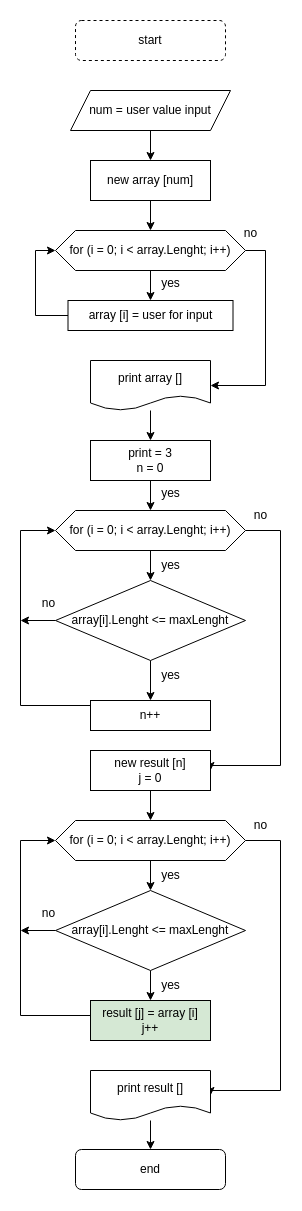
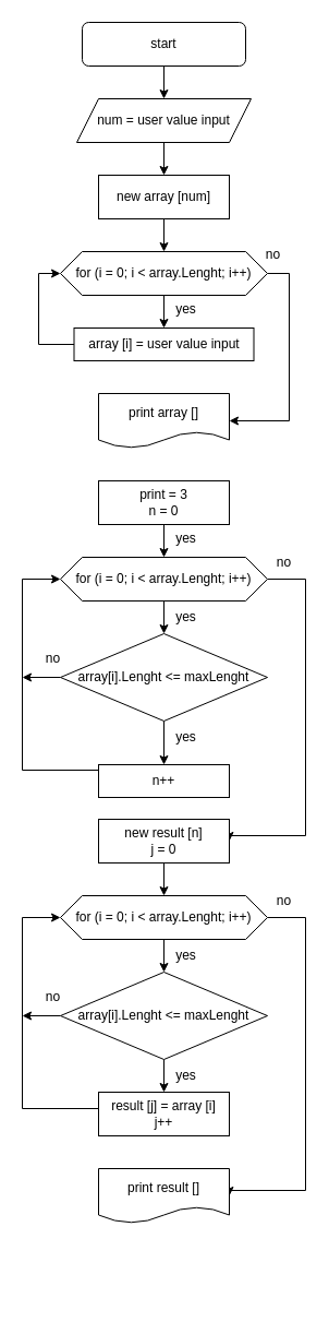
  <mxCell id="0" />
  <mxCell id="1" parent="0" />
- <mxCell id="3" value="start" style="rounded=1;whiteSpace=wrap;html=1;fontSize=12;glass=0;strokeWidth=1;shadow=0;dashed=1;" parent="1" vertex="1"><mxGeometry x="75" width="150" height="40" as="geometry" y="20" /></mxCell>
+ <mxCell id="2" style="edgeStyle=orthogonalEdgeStyle;rounded=0;orthogonalLoop=1;jettySize=auto;html=1;exitX=0.5;exitY=1;exitDx=0;exitDy=0;entryX=0.5;entryY=0;entryDx=0;entryDy=0;" edge="1" parent="1" source="3" target="5"><mxGeometry relative="1" as="geometry" /></mxCell>
+ <mxCell id="3" value="start" style="rounded=1;whiteSpace=wrap;html=1;fontSize=12;glass=0;strokeWidth=1;shadow=0;" parent="1" vertex="1"><mxGeometry x="75" width="150" height="40" as="geometry" y="20" /></mxCell>
  <mxCell id="4" style="edgeStyle=orthogonalEdgeStyle;rounded=0;orthogonalLoop=1;jettySize=auto;html=1;exitX=0.5;exitY=1;exitDx=0;exitDy=0;entryX=0.5;entryY=0;entryDx=0;entryDy=0;" edge="1" parent="1" source="5" target="7"><mxGeometry relative="1" as="geometry" /></mxCell>
  <mxCell id="5" value="num = user value input" style="shape=parallelogram;perimeter=parallelogramPerimeter;whiteSpace=wrap;html=1;fixedSize=1;" vertex="1" parent="1"><mxGeometry x="70" y="90" width="160" height="40" as="geometry" /></mxCell>
  <mxCell id="6" style="edgeStyle=orthogonalEdgeStyle;rounded=0;orthogonalLoop=1;jettySize=auto;html=1;exitX=0.5;exitY=1;exitDx=0;exitDy=0;entryX=0.5;entryY=0;entryDx=0;entryDy=0;" edge="1" parent="1" source="7" target="10"><mxGeometry relative="1" as="geometry" /></mxCell>
  <mxCell id="7" value="new array [num]" style="rounded=0;whiteSpace=wrap;html=1;" vertex="1" parent="1"><mxGeometry x="90" y="160" width="120" height="40" as="geometry" /></mxCell>
  <mxCell id="8" style="edgeStyle=orthogonalEdgeStyle;rounded=0;orthogonalLoop=1;jettySize=auto;html=1;exitX=0.5;exitY=1;exitDx=0;exitDy=0;entryX=0.5;entryY=0;entryDx=0;entryDy=0;" edge="1" parent="1" source="10" target="12"><mxGeometry relative="1" as="geometry" /></mxCell>
  <mxCell id="9" style="edgeStyle=orthogonalEdgeStyle;rounded=0;orthogonalLoop=1;jettySize=auto;html=1;exitX=1;exitY=0.5;exitDx=0;exitDy=0;entryX=1;entryY=0.5;entryDx=0;entryDy=0;" edge="1" parent="1" source="10" target="14"><mxGeometry relative="1" as="geometry" /></mxCell>
  <mxCell id="10" value="for (i = 0; i &amp;lt; array.Lenght; i++)" style="shape=hexagon;perimeter=hexagonPerimeter2;whiteSpace=wrap;html=1;fixedSize=1;" vertex="1" parent="1"><mxGeometry x="55" y="230" width="190" height="40" as="geometry" /></mxCell>
  <mxCell id="11" style="edgeStyle=orthogonalEdgeStyle;rounded=0;orthogonalLoop=1;jettySize=auto;html=1;exitX=0;exitY=0.5;exitDx=0;exitDy=0;entryX=0;entryY=0.5;entryDx=0;entryDy=0;" edge="1" parent="1" source="12" target="10"><mxGeometry relative="1" as="geometry" /></mxCell>
- <mxCell id="12" value="array [i] = user for input" style="rounded=0;whiteSpace=wrap;html=1;" vertex="1" parent="1"><mxGeometry x="67.5" y="300" width="165" height="30" as="geometry" /></mxCell>
- <mxCell id="13" value="" style="edgeStyle=orthogonalEdgeStyle;rounded=0;orthogonalLoop=1;jettySize=auto;html=1;" edge="1" parent="1" source="14" target="16"><mxGeometry relative="1" as="geometry" /></mxCell>
+ <mxCell id="12" value="array [i] = user value input" style="rounded=0;whiteSpace=wrap;html=1;" vertex="1" parent="1"><mxGeometry x="67.5" y="300" width="165" height="30" as="geometry" /></mxCell>
  <mxCell id="14" value="print array []" style="shape=document;whiteSpace=wrap;html=1;boundedLbl=1;" vertex="1" parent="1"><mxGeometry x="90" y="360" width="120" height="50" as="geometry" /></mxCell>
  <mxCell id="15" style="edgeStyle=orthogonalEdgeStyle;rounded=0;orthogonalLoop=1;jettySize=auto;html=1;exitX=0.5;exitY=1;exitDx=0;exitDy=0;entryX=0.5;entryY=0;entryDx=0;entryDy=0;" edge="1" parent="1" source="16" target="21"><mxGeometry relative="1" as="geometry" /></mxCell>
  <mxCell id="16" value="print = 3&lt;br&gt;n = 0" style="rounded=0;whiteSpace=wrap;html=1;" vertex="1" parent="1"><mxGeometry x="90" y="440" width="120" height="40" as="geometry" /></mxCell>
  <mxCell id="17" value="yes" style="text;html=1;align=center;verticalAlign=middle;resizable=0;points=[];autosize=1;strokeColor=none;fillColor=none;" vertex="1" parent="1"><mxGeometry x="150" y="268" width="40" height="30" as="geometry" /></mxCell>
  <mxCell id="18" value="no" style="text;html=1;align=center;verticalAlign=middle;resizable=0;points=[];autosize=1;strokeColor=none;fillColor=none;" vertex="1" parent="1"><mxGeometry x="230" y="218" width="40" height="30" as="geometry" /></mxCell>
  <mxCell id="19" style="edgeStyle=orthogonalEdgeStyle;rounded=0;orthogonalLoop=1;jettySize=auto;html=1;exitX=0.5;exitY=1;exitDx=0;exitDy=0;entryX=0.5;entryY=0;entryDx=0;entryDy=0;" edge="1" parent="1" source="21" target="25"><mxGeometry relative="1" as="geometry" /></mxCell>
  <mxCell id="20" style="edgeStyle=orthogonalEdgeStyle;rounded=0;orthogonalLoop=1;jettySize=auto;html=1;exitX=1;exitY=0.5;exitDx=0;exitDy=0;entryX=1;entryY=0.5;entryDx=0;entryDy=0;" edge="1" parent="1" source="21" target="32"><mxGeometry relative="1" as="geometry"><Array as="points"><mxPoint x="280" y="530" /><mxPoint x="280" y="765" /></Array></mxGeometry></mxCell>
  <mxCell id="21" value="for (i = 0; i &amp;lt; array.Lenght; i++)" style="shape=hexagon;perimeter=hexagonPerimeter2;whiteSpace=wrap;html=1;fixedSize=1;" vertex="1" parent="1"><mxGeometry x="55" y="510" width="190" height="40" as="geometry" /></mxCell>
  <mxCell id="22" value="yes" style="text;html=1;align=center;verticalAlign=middle;resizable=0;points=[];autosize=1;strokeColor=none;fillColor=none;" vertex="1" parent="1"><mxGeometry x="150" y="478" width="40" height="30" as="geometry" /></mxCell>
  <mxCell id="23" style="edgeStyle=orthogonalEdgeStyle;rounded=0;orthogonalLoop=1;jettySize=auto;html=1;exitX=0.5;exitY=1;exitDx=0;exitDy=0;entryX=0.5;entryY=0;entryDx=0;entryDy=0;" edge="1" parent="1" source="25" target="27"><mxGeometry relative="1" as="geometry" /></mxCell>
  <mxCell id="24" style="edgeStyle=orthogonalEdgeStyle;rounded=0;orthogonalLoop=1;jettySize=auto;html=1;exitX=0;exitY=0.5;exitDx=0;exitDy=0;" edge="1" parent="1" source="25"><mxGeometry relative="1" as="geometry"><mxPoint x="20" y="620" as="targetPoint" /></mxGeometry></mxCell>
  <mxCell id="25" value="array[i].Lenght &amp;lt;= maxLenght" style="rhombus;whiteSpace=wrap;html=1;" vertex="1" parent="1"><mxGeometry x="55" y="580" width="190" height="80" as="geometry" /></mxCell>
  <mxCell id="26" style="edgeStyle=orthogonalEdgeStyle;rounded=0;orthogonalLoop=1;jettySize=auto;html=1;exitX=0;exitY=0.5;exitDx=0;exitDy=0;entryX=0;entryY=0.5;entryDx=0;entryDy=0;" edge="1" parent="1" source="27" target="21"><mxGeometry relative="1" as="geometry"><Array as="points"><mxPoint x="20" y="705" /><mxPoint x="20" y="530" /></Array></mxGeometry></mxCell>
  <mxCell id="27" value="n++" style="rounded=0;whiteSpace=wrap;html=1;" vertex="1" parent="1"><mxGeometry x="90" y="700" width="120" height="30" as="geometry" /></mxCell>
  <mxCell id="28" value="yes" style="text;html=1;align=center;verticalAlign=middle;resizable=0;points=[];autosize=1;strokeColor=none;fillColor=none;" vertex="1" parent="1"><mxGeometry x="150" y="660" width="40" height="30" as="geometry" /></mxCell>
  <mxCell id="29" value="yes" style="text;html=1;align=center;verticalAlign=middle;resizable=0;points=[];autosize=1;strokeColor=none;fillColor=none;" vertex="1" parent="1"><mxGeometry x="150" y="550" width="40" height="30" as="geometry" /></mxCell>
  <mxCell id="30" value="no" style="text;html=1;align=center;verticalAlign=middle;resizable=0;points=[];autosize=1;strokeColor=none;fillColor=none;" vertex="1" parent="1"><mxGeometry x="27.5" y="588" width="40" height="30" as="geometry" /></mxCell>
  <mxCell id="31" style="edgeStyle=orthogonalEdgeStyle;rounded=0;orthogonalLoop=1;jettySize=auto;html=1;exitX=0.5;exitY=1;exitDx=0;exitDy=0;entryX=0.5;entryY=0;entryDx=0;entryDy=0;" edge="1" parent="1" source="32" target="36"><mxGeometry relative="1" as="geometry" /></mxCell>
  <mxCell id="32" value="new result [n]&lt;br&gt;j = 0" style="rounded=0;whiteSpace=wrap;html=1;" vertex="1" parent="1"><mxGeometry x="90" y="750" width="120" height="40" as="geometry" /></mxCell>
  <mxCell id="33" value="no" style="text;html=1;align=center;verticalAlign=middle;resizable=0;points=[];autosize=1;strokeColor=none;fillColor=none;" vertex="1" parent="1"><mxGeometry x="240" y="500" width="40" height="30" as="geometry" /></mxCell>
  <mxCell id="34" style="edgeStyle=orthogonalEdgeStyle;rounded=0;orthogonalLoop=1;jettySize=auto;html=1;exitX=0.5;exitY=1;exitDx=0;exitDy=0;entryX=0.5;entryY=0;entryDx=0;entryDy=0;" edge="1" parent="1" source="36" target="39"><mxGeometry relative="1" as="geometry" /></mxCell>
  <mxCell id="35" style="edgeStyle=orthogonalEdgeStyle;rounded=0;orthogonalLoop=1;jettySize=auto;html=1;exitX=1;exitY=0.5;exitDx=0;exitDy=0;entryX=1;entryY=0.5;entryDx=0;entryDy=0;" edge="1" parent="1" source="36" target="47"><mxGeometry relative="1" as="geometry"><Array as="points"><mxPoint x="280" y="840" /><mxPoint x="280" y="1090" /><mxPoint x="210" y="1090" /></Array><mxPoint x="210" y="1075" as="targetPoint" /></mxGeometry></mxCell>
  <mxCell id="36" value="for (i = 0; i &amp;lt; array.Lenght; i++)" style="shape=hexagon;perimeter=hexagonPerimeter2;whiteSpace=wrap;html=1;fixedSize=1;" vertex="1" parent="1"><mxGeometry x="55" y="820" width="190" height="40" as="geometry" /></mxCell>
  <mxCell id="37" style="edgeStyle=orthogonalEdgeStyle;rounded=0;orthogonalLoop=1;jettySize=auto;html=1;exitX=0.5;exitY=1;exitDx=0;exitDy=0;entryX=0.5;entryY=0;entryDx=0;entryDy=0;" edge="1" parent="1" source="39" target="41"><mxGeometry relative="1" as="geometry" /></mxCell>
  <mxCell id="38" style="edgeStyle=orthogonalEdgeStyle;rounded=0;orthogonalLoop=1;jettySize=auto;html=1;exitX=0;exitY=0.5;exitDx=0;exitDy=0;" edge="1" parent="1" source="39"><mxGeometry relative="1" as="geometry"><mxPoint x="20" y="930" as="targetPoint" /></mxGeometry></mxCell>
  <mxCell id="39" value="array[i].Lenght &amp;lt;= maxLenght" style="rhombus;whiteSpace=wrap;html=1;" vertex="1" parent="1"><mxGeometry x="55" y="890" width="190" height="80" as="geometry" /></mxCell>
  <mxCell id="40" style="edgeStyle=orthogonalEdgeStyle;rounded=0;orthogonalLoop=1;jettySize=auto;html=1;exitX=0;exitY=0.5;exitDx=0;exitDy=0;entryX=0;entryY=0.5;entryDx=0;entryDy=0;" edge="1" parent="1" source="41" target="36"><mxGeometry relative="1" as="geometry"><Array as="points"><mxPoint x="20" y="1015" /><mxPoint x="20" y="840" /></Array></mxGeometry></mxCell>
- <mxCell id="41" value="result [j] = array [i]&lt;br&gt;j++" style="rounded=0;whiteSpace=wrap;html=1;fillColor=#d5e8d4;" vertex="1" parent="1"><mxGeometry x="90" y="1000" width="120" height="40" as="geometry" /></mxCell>
+ <mxCell id="41" value="result [j] = array [i]&lt;br&gt;j++" style="rounded=0;whiteSpace=wrap;html=1;" vertex="1" parent="1"><mxGeometry x="90" y="1000" width="120" height="40" as="geometry" /></mxCell>
  <mxCell id="42" value="yes" style="text;html=1;align=center;verticalAlign=middle;resizable=0;points=[];autosize=1;strokeColor=none;fillColor=none;" vertex="1" parent="1"><mxGeometry x="150" y="970" width="40" height="30" as="geometry" /></mxCell>
  <mxCell id="43" value="yes" style="text;html=1;align=center;verticalAlign=middle;resizable=0;points=[];autosize=1;strokeColor=none;fillColor=none;" vertex="1" parent="1"><mxGeometry x="150" y="860" width="40" height="30" as="geometry" /></mxCell>
  <mxCell id="44" value="no" style="text;html=1;align=center;verticalAlign=middle;resizable=0;points=[];autosize=1;strokeColor=none;fillColor=none;" vertex="1" parent="1"><mxGeometry x="27.5" y="898" width="40" height="30" as="geometry" /></mxCell>
  <mxCell id="45" value="no" style="text;html=1;align=center;verticalAlign=middle;resizable=0;points=[];autosize=1;strokeColor=none;fillColor=none;" vertex="1" parent="1"><mxGeometry x="240" y="810" width="40" height="30" as="geometry" /></mxCell>
- <mxCell id="46" value="" style="edgeStyle=orthogonalEdgeStyle;rounded=0;orthogonalLoop=1;jettySize=auto;html=1;" edge="1" parent="1" source="47" target="48"><mxGeometry relative="1" as="geometry" /></mxCell>
  <mxCell id="47" value="print result []" style="shape=document;whiteSpace=wrap;html=1;boundedLbl=1;" vertex="1" parent="1"><mxGeometry x="90" y="1070" width="120" height="50" as="geometry" /></mxCell>
- <mxCell id="48" value="end" style="rounded=1;whiteSpace=wrap;html=1;fontSize=12;glass=0;strokeWidth=1;shadow=0;" vertex="1" parent="1"><mxGeometry x="75" y="1149" width="150" height="40" as="geometry" /></mxCell>
